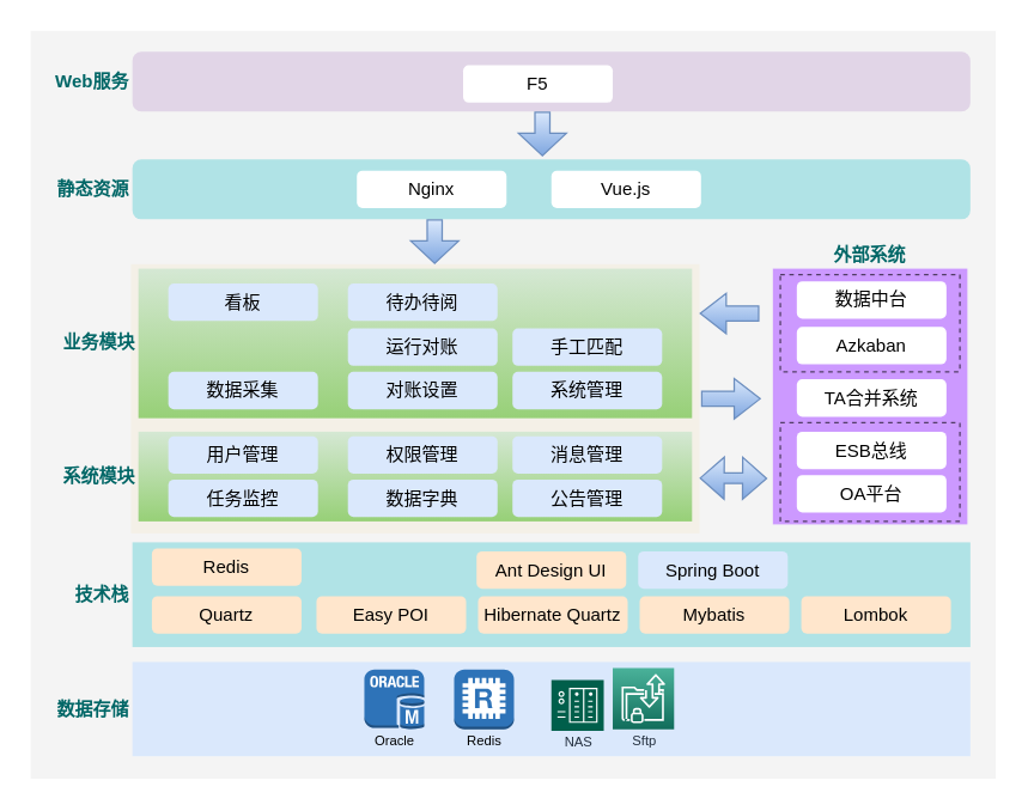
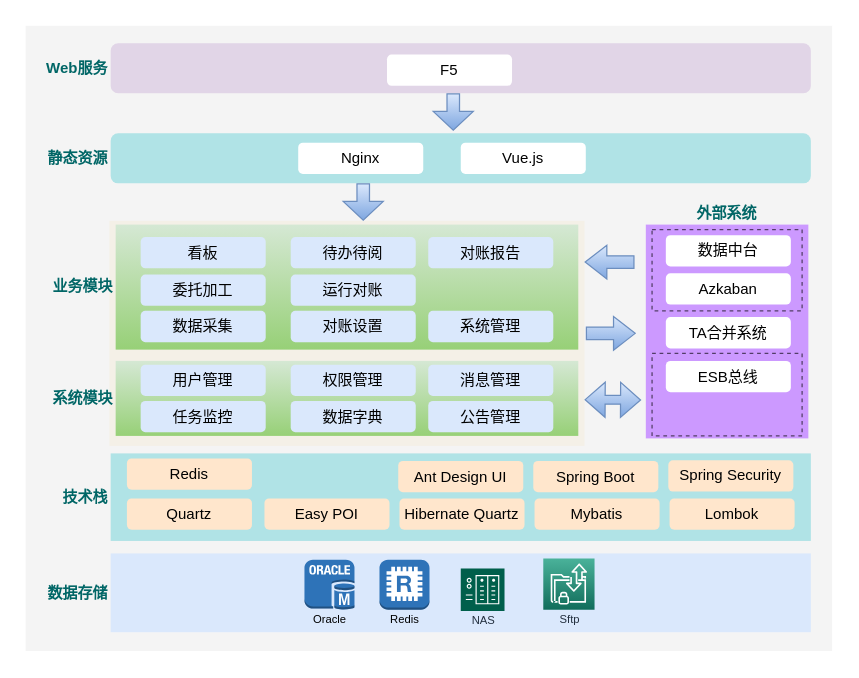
  <mxCell id="0" />
  <mxCell id="1" parent="0" />
  <mxCell id="2" value="" style="rounded=0;whiteSpace=wrap;html=1;dashed=1;labelBackgroundColor=none;labelBorderColor=none;strokeWidth=1;opacity=60;fillColor=#fff2cc;strokeColor=none;" vertex="1" parent="1"><mxGeometry x="87" y="176" width="380" height="180" as="geometry" /></mxCell>
  <mxCell id="3" value="" style="rounded=0;arcSize=10;strokeWidth=2;labelBackgroundColor=none;labelBorderColor=none;fontSize=9;opacity=60;html=1;strokeColor=none;fillColor=#EDEDED;" vertex="1" parent="1"><mxGeometry x="20" y="20" width="645" height="500" as="geometry" /></mxCell>
  <mxCell id="4" value="Web服务" style="rounded=1;whiteSpace=wrap;html=1;fillColor=#e1d5e7;strokeColor=none;align=right;fontStyle=1;labelPosition=left;verticalLabelPosition=middle;verticalAlign=middle;fontColor=#006666;" vertex="1" parent="1"><mxGeometry x="88" y="34" width="560" height="40" as="geometry" /></mxCell>
  <mxCell id="5" value="静态资源" style="rounded=1;whiteSpace=wrap;html=1;fillColor=#b0e3e6;strokeColor=none;align=right;fontStyle=1;labelPosition=left;verticalLabelPosition=middle;verticalAlign=middle;fontColor=#006666;" vertex="1" parent="1"><mxGeometry x="88" y="106" width="560" height="40" as="geometry" /></mxCell>
  <mxCell id="6" value="F5" style="rounded=1;whiteSpace=wrap;html=1;strokeColor=none;" vertex="1" parent="1"><mxGeometry x="309" y="43" width="100" height="25" as="geometry" /></mxCell>
  <mxCell id="7" value="Nginx" style="rounded=1;whiteSpace=wrap;html=1;strokeColor=none;" vertex="1" parent="1"><mxGeometry x="238" y="113.5" width="100" height="25" as="geometry" /></mxCell>
  <mxCell id="8" value="Vue.js" style="rounded=1;whiteSpace=wrap;html=1;strokeColor=none;" vertex="1" parent="1"><mxGeometry x="368" y="113.5" width="100" height="25" as="geometry" /></mxCell>
  <mxCell id="9" value="业务模块" style="rounded=0;whiteSpace=wrap;html=1;fillColor=#d5e8d4;strokeColor=none;align=right;fontStyle=1;labelPosition=left;verticalLabelPosition=middle;verticalAlign=middle;gradientColor=#97d077;fontColor=#006666;" vertex="1" parent="1"><mxGeometry x="92" y="179" width="370" height="100" as="geometry" /></mxCell>
  <mxCell id="10" value="看板" style="rounded=1;whiteSpace=wrap;html=1;fillColor=#dae8fc;strokeColor=none;" vertex="1" parent="1"><mxGeometry x="112" y="189" width="100" height="25" as="geometry" /></mxCell>
  <mxCell id="11" value="待办待阅" style="rounded=1;whiteSpace=wrap;html=1;fillColor=#dae8fc;strokeColor=none;" vertex="1" parent="1"><mxGeometry x="232" y="189" width="100" height="25" as="geometry" /></mxCell>
+ <mxCell id="12" value="对账报告" style="rounded=1;whiteSpace=wrap;html=1;fillColor=#dae8fc;strokeColor=none;" vertex="1" parent="1"><mxGeometry x="342" y="189" width="100" height="25" as="geometry" /></mxCell>
+ <mxCell id="13" value="委托加工" style="rounded=1;whiteSpace=wrap;html=1;fillColor=#dae8fc;strokeColor=none;" vertex="1" parent="1"><mxGeometry x="112" y="219" width="100" height="25" as="geometry" /></mxCell>
  <mxCell id="14" value="运行对账" style="rounded=1;whiteSpace=wrap;html=1;fillColor=#dae8fc;strokeColor=none;" vertex="1" parent="1"><mxGeometry x="232" y="219" width="100" height="25" as="geometry" /></mxCell>
- <mxCell id="15" value="手工匹配" style="rounded=1;whiteSpace=wrap;html=1;strokeColor=none;fillColor=#dae8fc;" vertex="1" parent="1"><mxGeometry x="342" y="219" width="100" height="25" as="geometry" /></mxCell>
  <mxCell id="16" value="数据采集" style="rounded=1;whiteSpace=wrap;html=1;fillColor=#dae8fc;strokeColor=none;" vertex="1" parent="1"><mxGeometry x="112" y="248" width="100" height="25" as="geometry" /></mxCell>
  <mxCell id="17" value="对账设置" style="rounded=1;whiteSpace=wrap;html=1;fillColor=#dae8fc;strokeColor=none;" vertex="1" parent="1"><mxGeometry x="232" y="248" width="100" height="25" as="geometry" /></mxCell>
  <mxCell id="18" value="系统管理" style="rounded=1;whiteSpace=wrap;html=1;fillColor=#dae8fc;strokeColor=none;" vertex="1" parent="1"><mxGeometry x="342" y="248" width="100" height="25" as="geometry" /></mxCell>
  <mxCell id="19" value="系统模块" style="rounded=0;whiteSpace=wrap;html=1;fillColor=#d5e8d4;strokeColor=none;align=right;fontStyle=1;labelPosition=left;verticalLabelPosition=middle;verticalAlign=middle;gradientColor=#97d077;fontColor=#006666;" vertex="1" parent="1"><mxGeometry x="92" y="288" width="370" height="60" as="geometry" /></mxCell>
  <mxCell id="20" value="技术栈" style="rounded=0;whiteSpace=wrap;html=1;fillColor=#b0e3e6;strokeColor=none;align=right;fontStyle=1;labelPosition=left;verticalLabelPosition=middle;verticalAlign=middle;fontColor=#006666;" vertex="1" parent="1"><mxGeometry x="88" y="362" width="560" height="70" as="geometry" /></mxCell>
  <mxCell id="21" value="用户管理" style="rounded=1;whiteSpace=wrap;html=1;strokeColor=none;fillColor=#dae8fc;" vertex="1" parent="1"><mxGeometry x="112" y="291" width="100" height="25" as="geometry" /></mxCell>
  <mxCell id="22" value="权限管理" style="rounded=1;whiteSpace=wrap;html=1;strokeColor=none;fillColor=#dae8fc;" vertex="1" parent="1"><mxGeometry x="232" y="291" width="100" height="25" as="geometry" /></mxCell>
  <mxCell id="23" value="消息管理" style="rounded=1;whiteSpace=wrap;html=1;strokeColor=none;fillColor=#dae8fc;" vertex="1" parent="1"><mxGeometry x="342" y="291" width="100" height="25" as="geometry" /></mxCell>
  <mxCell id="24" value="任务监控" style="rounded=1;whiteSpace=wrap;html=1;strokeColor=none;fillColor=#dae8fc;" vertex="1" parent="1"><mxGeometry x="112" y="320" width="100" height="25" as="geometry" /></mxCell>
  <mxCell id="25" value="数据字典" style="rounded=1;whiteSpace=wrap;html=1;strokeColor=none;fillColor=#dae8fc;" vertex="1" parent="1"><mxGeometry x="232" y="320" width="100" height="25" as="geometry" /></mxCell>
  <mxCell id="26" value="公告管理" style="rounded=1;whiteSpace=wrap;html=1;strokeColor=none;fillColor=#dae8fc;" vertex="1" parent="1"><mxGeometry x="342" y="320" width="100" height="25" as="geometry" /></mxCell>
- <mxCell id="27" value="Spring Boot" style="rounded=1;whiteSpace=wrap;html=1;fillColor=#dae8fc;strokeColor=none;" vertex="1" parent="1"><mxGeometry x="426" y="368" width="100" height="25" as="geometry" /></mxCell>
+ <mxCell id="27" value="Spring Boot" style="rounded=1;whiteSpace=wrap;html=1;fillColor=#ffe6cc;strokeColor=none;" vertex="1" parent="1"><mxGeometry x="426" y="368" width="100" height="25" as="geometry" /></mxCell>
+ <mxCell id="28" value="Spring Security" style="rounded=1;whiteSpace=wrap;html=1;fillColor=#ffe6cc;strokeColor=none;" vertex="1" parent="1"><mxGeometry x="534" y="367.5" width="100" height="25" as="geometry" /></mxCell>
  <mxCell id="29" value="Mybatis" style="rounded=1;whiteSpace=wrap;html=1;fillColor=#ffe6cc;strokeColor=none;" vertex="1" parent="1"><mxGeometry x="427" y="398" width="100" height="25" as="geometry" /></mxCell>
  <mxCell id="30" value="Redis" style="rounded=1;whiteSpace=wrap;html=1;fillColor=#ffe6cc;strokeColor=none;" vertex="1" parent="1"><mxGeometry x="101" y="366" width="100" height="25" as="geometry" /></mxCell>
  <mxCell id="31" value="Quartz" style="rounded=1;whiteSpace=wrap;html=1;fillColor=#ffe6cc;strokeColor=none;" vertex="1" parent="1"><mxGeometry x="101" y="398" width="100" height="25" as="geometry" /></mxCell>
  <mxCell id="32" value="Ant Design UI" style="rounded=1;whiteSpace=wrap;html=1;fillColor=#ffe6cc;strokeColor=none;" vertex="1" parent="1"><mxGeometry x="318" y="368" width="100" height="25" as="geometry" /></mxCell>
  <mxCell id="33" value="Hibernate Quartz" style="rounded=1;whiteSpace=wrap;html=1;fillColor=#ffe6cc;strokeColor=none;" vertex="1" parent="1"><mxGeometry x="319" y="398" width="100" height="25" as="geometry" /></mxCell>
  <mxCell id="34" value="Easy POI" style="rounded=1;whiteSpace=wrap;html=1;fillColor=#ffe6cc;strokeColor=none;" vertex="1" parent="1"><mxGeometry x="211" y="398" width="100" height="25" as="geometry" /></mxCell>
  <mxCell id="35" style="edgeStyle=orthogonalEdgeStyle;rounded=0;orthogonalLoop=1;jettySize=auto;html=1;exitX=0.5;exitY=1;exitDx=0;exitDy=0;" edge="1" parent="1" source="33" target="33"><mxGeometry relative="1" as="geometry" /></mxCell>
  <mxCell id="36" value="数据存储" style="rounded=0;whiteSpace=wrap;html=1;fillColor=#dae8fc;strokeColor=none;align=right;fontStyle=1;labelPosition=left;verticalLabelPosition=middle;verticalAlign=middle;fontColor=#006666;" vertex="1" parent="1"><mxGeometry x="88" y="442" width="560" height="63" as="geometry" /></mxCell>
  <mxCell id="37" value="Redis" style="outlineConnect=0;dashed=0;verticalLabelPosition=bottom;verticalAlign=top;align=center;shape=mxgraph.aws3.redis;fillColor=#2E73B8;gradientColor=none;rounded=0;fontSize=9;horizontal=1;spacing=1;html=1;spacingTop=-3;" vertex="1" parent="1"><mxGeometry x="303" y="447" width="40" height="40" as="geometry" /></mxCell>
  <mxCell id="38" value="Oracle" style="outlineConnect=0;dashed=0;verticalLabelPosition=bottom;verticalAlign=top;align=center;shape=mxgraph.aws3.oracle_db_instance;fillColor=#2E73B8;gradientColor=none;rounded=0;fontSize=9;horizontal=1;spacing=1;html=1;spacingTop=-3;" vertex="1" parent="1"><mxGeometry x="243" y="447" width="40" height="40" as="geometry" /></mxCell>
  <mxCell id="39" value="NAS" style="sketch=0;pointerEvents=1;shadow=0;dashed=0;strokeColor=none;fillColor=#005F4B;labelPosition=center;verticalLabelPosition=bottom;verticalAlign=top;align=center;outlineConnect=0;shape=mxgraph.veeam2.nas;rounded=0;fontColor=#232F3E;fontSize=9;horizontal=1;spacing=1;html=1;spacingTop=-3;" vertex="1" parent="1"><mxGeometry x="368" y="454" width="35" height="34" as="geometry" /></mxCell>
- <mxCell id="40" value="Sftp" style="sketch=0;points=[[0,0,0],[0.25,0,0],[0.5,0,0],[0.75,0,0],[1,0,0],[0,1,0],[0.25,1,0],[0.5,1,0],[0.75,1,0],[1,1,0],[0,0.25,0],[0,0.5,0],[0,0.75,0],[1,0.25,0],[1,0.5,0],[1,0.75,0]];outlineConnect=0;fontColor=#232F3E;gradientColor=#4AB29A;gradientDirection=north;fillColor=#116D5B;strokeColor=#ffffff;dashed=0;verticalLabelPosition=bottom;verticalAlign=top;align=center;fontSize=9;fontStyle=0;aspect=fixed;shape=mxgraph.aws4.resourceIcon;resIcon=mxgraph.aws4.transfer_for_sftp;rounded=0;horizontal=1;spacing=1;html=1;spacingTop=-3;" vertex="1" parent="1"><mxGeometry x="409" y="446" width="41" height="41" as="geometry" /></mxCell>
+ <mxCell id="40" value="Sftp" style="sketch=0;points=[[0,0,0],[0.25,0,0],[0.5,0,0],[0.75,0,0],[1,0,0],[0,1,0],[0.25,1,0],[0.5,1,0],[0.75,1,0],[1,1,0],[0,0.25,0],[0,0.5,0],[0,0.75,0],[1,0.25,0],[1,0.5,0],[1,0.75,0]];outlineConnect=0;fontColor=#232F3E;gradientColor=#4AB29A;gradientDirection=north;fillColor=#116D5B;strokeColor=#ffffff;dashed=0;verticalLabelPosition=bottom;verticalAlign=top;align=center;fontSize=9;fontStyle=0;aspect=fixed;shape=mxgraph.aws4.resourceIcon;resIcon=mxgraph.aws4.transfer_for_sftp;rounded=0;horizontal=1;spacing=1;html=1;spacingTop=-3;" vertex="1" parent="1"><mxGeometry x="434" y="446" width="41" height="41" as="geometry" /></mxCell>
  <mxCell id="41" value="外部系统" style="rounded=0;whiteSpace=wrap;html=1;fillColor=#CC99FF;strokeColor=none;align=center;fontStyle=1;labelPosition=center;verticalLabelPosition=top;verticalAlign=bottom;fontColor=#006666;" vertex="1" parent="1"><mxGeometry x="516" y="179" width="130" height="171" as="geometry" /></mxCell>
  <mxCell id="42" value="数据中台" style="rounded=1;whiteSpace=wrap;html=1;strokeColor=none;" vertex="1" parent="1"><mxGeometry x="532" y="187.5" width="100" height="25" as="geometry" /></mxCell>
  <mxCell id="43" value="Azkaban" style="rounded=1;whiteSpace=wrap;html=1;strokeColor=none;" vertex="1" parent="1"><mxGeometry x="532" y="218" width="100" height="25" as="geometry" /></mxCell>
  <mxCell id="44" value="TA合并系统" style="rounded=1;whiteSpace=wrap;html=1;strokeColor=none;" vertex="1" parent="1"><mxGeometry x="532" y="253" width="100" height="25" as="geometry" /></mxCell>
- <mxCell id="45" value="OA平台" style="rounded=1;whiteSpace=wrap;html=1;strokeColor=none;" vertex="1" parent="1"><mxGeometry x="532" y="317" width="100" height="25" as="geometry" /></mxCell>
  <mxCell id="46" value="" style="rounded=0;whiteSpace=wrap;html=1;dashed=1;labelBackgroundColor=none;labelBorderColor=none;fontColor=#006666;strokeWidth=1;fillColor=none;opacity=60;" vertex="1" parent="1"><mxGeometry x="521" y="183" width="120" height="65" as="geometry" /></mxCell>
  <mxCell id="47" value="" style="rounded=0;whiteSpace=wrap;html=1;dashed=1;labelBackgroundColor=none;labelBorderColor=none;fontColor=#006666;strokeWidth=1;fillColor=none;opacity=60;" vertex="1" parent="1"><mxGeometry x="521" y="282" width="120" height="66" as="geometry" /></mxCell>
  <mxCell id="48" value="ESB总线" style="rounded=1;whiteSpace=wrap;html=1;strokeColor=none;" vertex="1" parent="1"><mxGeometry x="532" y="288" width="100" height="25" as="geometry" /></mxCell>
  <mxCell id="49" value="" style="shape=flexArrow;endArrow=classic;html=1;rounded=0;fontColor=#006666;endWidth=16;endSize=5.44;fillColor=#dae8fc;strokeColor=#6c8ebf;gradientColor=#7ea6e0;" edge="1" parent="1"><mxGeometry width="50" height="50" relative="1" as="geometry"><mxPoint x="507" y="209" as="sourcePoint" /><mxPoint x="467" y="209" as="targetPoint" /></mxGeometry></mxCell>
  <mxCell id="50" value="" style="shape=flexArrow;endArrow=classic;html=1;rounded=0;fontColor=#006666;endWidth=16;endSize=5.44;fillColor=#dae8fc;strokeColor=#6c8ebf;gradientColor=#7ea6e0;" edge="1" parent="1"><mxGeometry width="50" height="50" relative="1" as="geometry"><mxPoint x="468" y="266" as="sourcePoint" /><mxPoint x="508" y="266" as="targetPoint" /></mxGeometry></mxCell>
  <mxCell id="51" value="" style="shape=flexArrow;endArrow=classic;startArrow=classic;html=1;rounded=0;fontColor=#006666;entryX=-0.021;entryY=0.825;entryDx=0;entryDy=0;entryPerimeter=0;width=7;endSize=4.99;startSize=4.99;fillColor=#dae8fc;gradientColor=#7ea6e0;strokeColor=#6c8ebf;" edge="1" parent="1"><mxGeometry width="100" height="100" relative="1" as="geometry"><mxPoint x="467" y="319" as="sourcePoint" /><mxPoint x="512.27" y="319.25" as="targetPoint" /></mxGeometry></mxCell>
  <mxCell id="52" value="" style="shape=flexArrow;endArrow=classic;html=1;rounded=0;fontColor=#006666;endWidth=21;endSize=4.67;fillColor=#dae8fc;strokeColor=#6c8ebf;gradientColor=#7ea6e0;" edge="1" parent="1"><mxGeometry width="50" height="50" relative="1" as="geometry"><mxPoint x="362" y="74" as="sourcePoint" /><mxPoint x="362" y="104" as="targetPoint" /></mxGeometry></mxCell>
  <mxCell id="53" value="" style="shape=flexArrow;endArrow=classic;html=1;rounded=0;fontColor=#006666;endWidth=21;endSize=4.67;fillColor=#dae8fc;strokeColor=#6c8ebf;gradientColor=#7ea6e0;" edge="1" parent="1"><mxGeometry width="50" height="50" relative="1" as="geometry"><mxPoint x="290" y="146" as="sourcePoint" /><mxPoint x="290" y="176" as="targetPoint" /></mxGeometry></mxCell>
  <mxCell id="54" value="Lombok" style="rounded=1;whiteSpace=wrap;html=1;fillColor=#ffe6cc;strokeColor=none;" vertex="1" parent="1"><mxGeometry x="535" y="398" width="100" height="25" as="geometry" /></mxCell>
